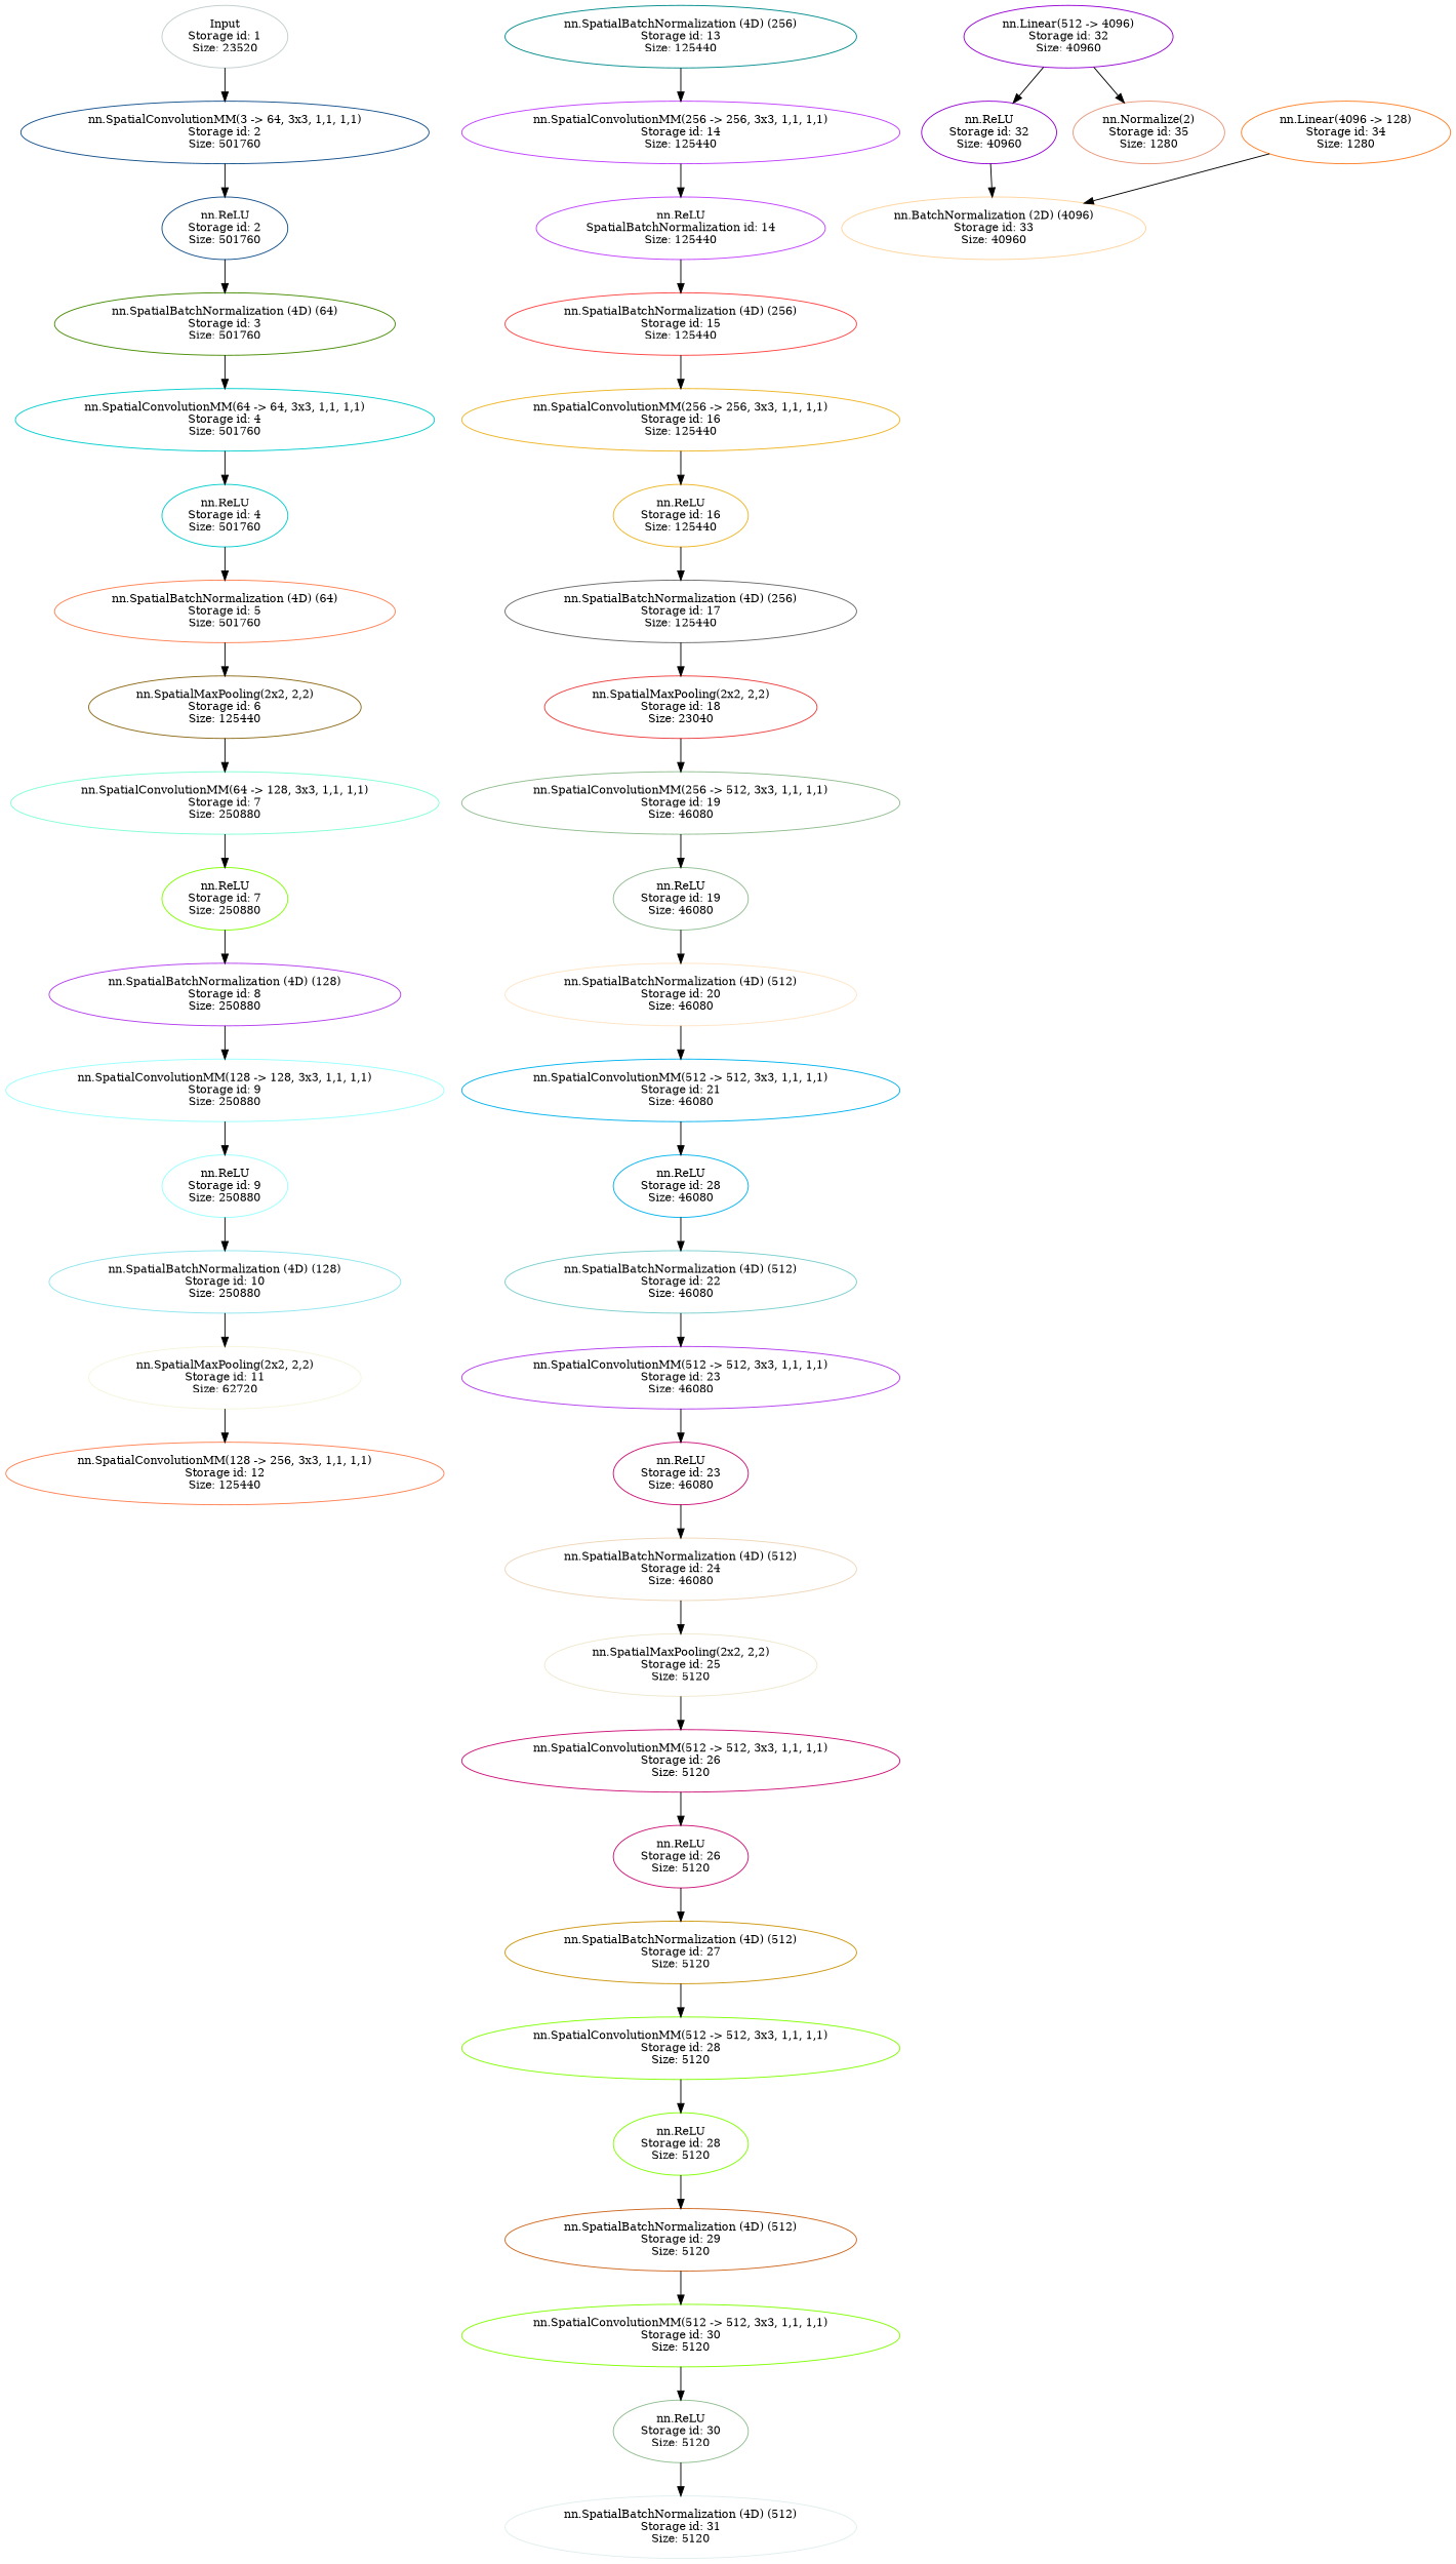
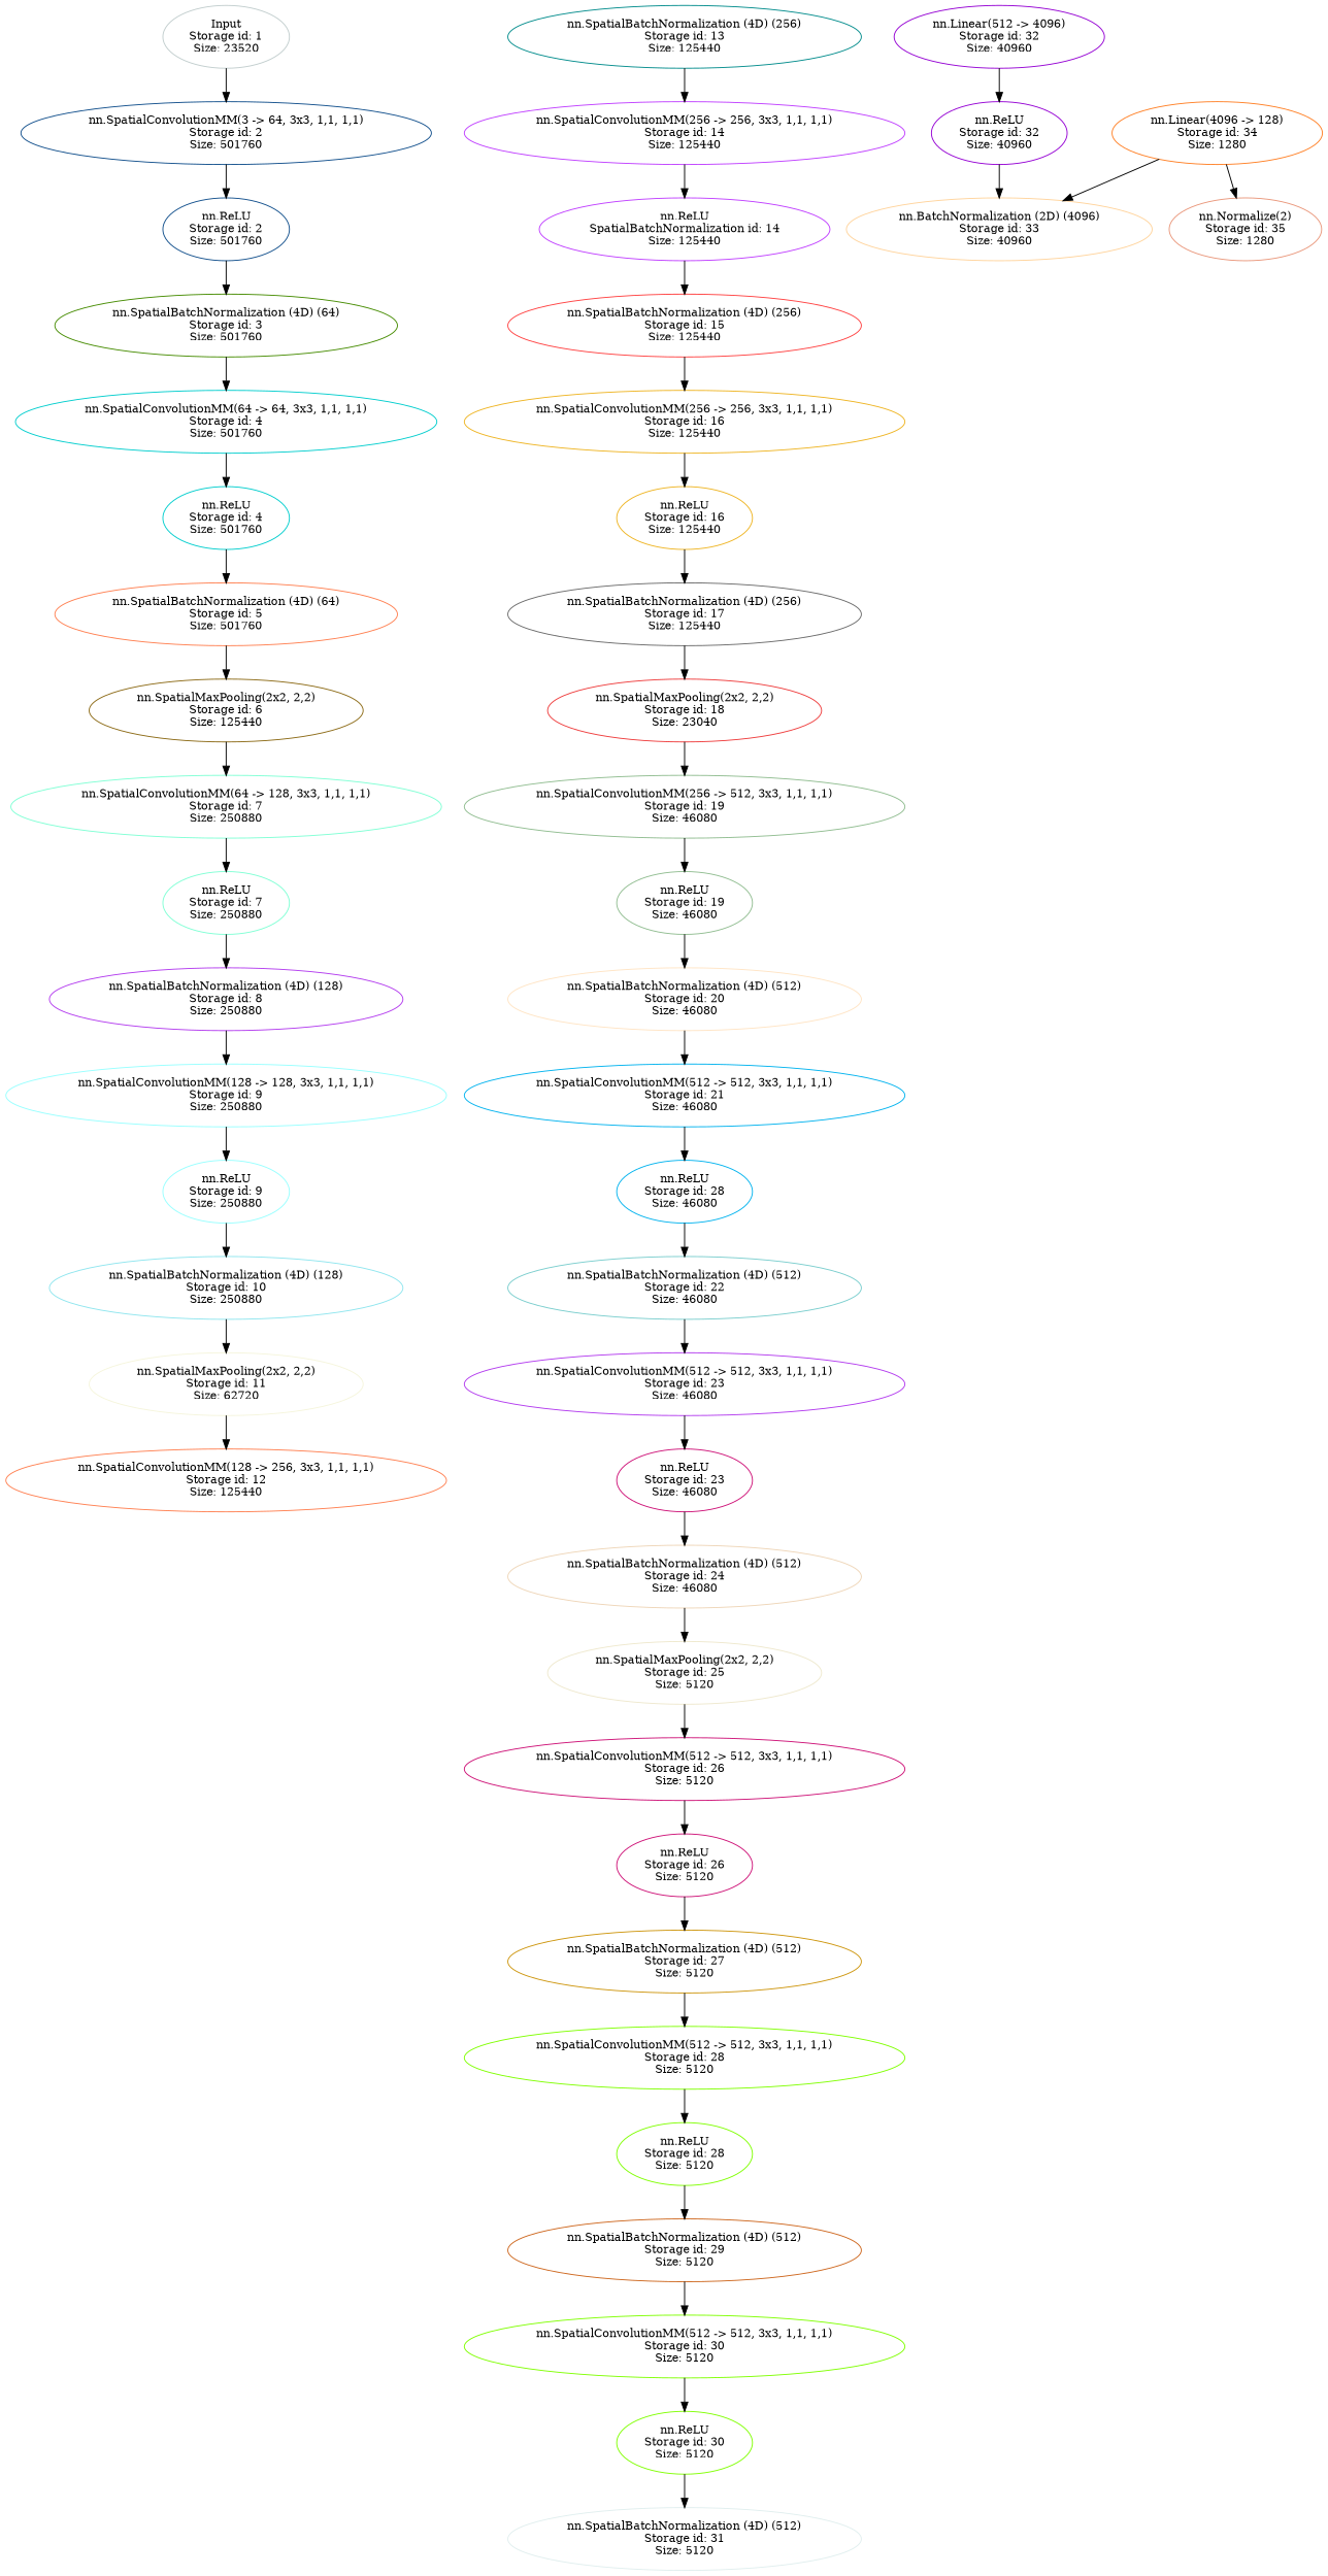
  digraph {
    node [color=deeppink3 fontsize=12 shape=ellipse style=solid]
    n1 [color=azure3 height=0.92317 label="Input\nStorage id: 1\nSize: 23520" width=1.5124]
    n2 [color=dodgerblue4 height=0.92317 label="nn.SpatialConvolutionMM(3 -> 64, 3x3, 1,1, 1,1)\nStorage id: 2\nSize: 501760" width=4.9497]
    n3 [color=dodgerblue4 height=0.92317 label="nn.ReLU\nStorage id: 2\nSize: 501760" width=1.5517]
    n4 [color=chartreuse4 height=0.92317 label="nn.SpatialBatchNormalization (4D) (64)\nStorage id: 3\nSize: 501760" width=4.0659]
    n5 [color=cyan3 height=0.92317 label="nn.SpatialConvolutionMM(64 -> 64, 3x3, 1,1, 1,1)\nStorage id: 4\nSize: 501760" width=5.0676]
    n6 [color=cyan3 height=0.92317 label="nn.ReLU\nStorage id: 4\nSize: 501760" width=1.5517]
    n7 [color=coral height=0.92317 label="nn.SpatialBatchNormalization (4D) (64)\nStorage id: 5\nSize: 501760" width=4.0659]
    n8 [color=goldenrod4 height=0.92317 label="nn.SpatialMaxPooling(2x2, 2,2)\nStorage id: 6\nSize: 125440" width=3.3195]
    n9 [color=aquamarine height=0.92317 label="nn.SpatialConvolutionMM(64 -> 128, 3x3, 1,1, 1,1)\nStorage id: 7\nSize: 250880" width=5.1854]
-   n10 [color=chartreuse1 height=0.92317 label="nn.ReLU\nStorage id: 7\nSize: 250880" width=1.5517]
+   n10 [color=aquamarine height=0.92317 label="nn.ReLU\nStorage id: 7\nSize: 250880" width=1.5517]
    n11 [color=darkorchid2 height=0.92317 label="nn.SpatialBatchNormalization (4D) (128)\nStorage id: 8\nSize: 250880" width=4.1837]
    n12 [color=darkslategray1 height=0.92317 label="nn.SpatialConvolutionMM(128 -> 128, 3x3, 1,1, 1,1)\nStorage id: 9\nSize: 250880" width=5.3033]
    n13 [color=darkslategray1 height=0.92317 label="nn.ReLU\nStorage id: 9\nSize: 250880" width=1.5517]
    n14 [color=cadetblue2 height=0.92317 label="nn.SpatialBatchNormalization (4D) (128)\nStorage id: 10\nSize: 250880" width=4.1837]
    n15 [color=beige height=0.92317 label="nn.SpatialMaxPooling(2x2, 2,2)\nStorage id: 11\nSize: 62720" width=3.3195]
    n16 [color=coral height=0.92317 label="nn.SpatialConvolutionMM(128 -> 256, 3x3, 1,1, 1,1)\nStorage id: 12\nSize: 125440" width=5.3033]
    n17 [color=cyan4 height=0.92317 label="nn.SpatialBatchNormalization (4D) (256)\nStorage id: 13\nSize: 125440" width=4.1837]
    n18 [color=darkorchid1 height=0.92317 label="nn.SpatialConvolutionMM(256 -> 256, 3x3, 1,1, 1,1)\nStorage id: 14\nSize: 125440" width=5.3033]
    n19 [color=darkorchid1 height=0.92317 label="nn.ReLU\nSpatialBatchNormalization id: 14\nSize: 125440" width=1.6303]
    n20 [color=brown1 height=0.92317 label="nn.SpatialBatchNormalization (4D) (256)\nStorage id: 15\nSize: 125440" width=4.1837]
    n21 [color=goldenrod2 height=0.92317 label="nn.SpatialConvolutionMM(256 -> 256, 3x3, 1,1, 1,1)\nStorage id: 16\nSize: 125440" width=5.3033]
    n22 [color=goldenrod2 height=0.92317 label="nn.ReLU\nStorage id: 16\nSize: 125440" width=1.6303]
    n23 [color=dimgray height=0.92317 label="nn.SpatialBatchNormalization (4D) (256)\nStorage id: 17\nSize: 125440" width=4.1837]
    n24 [color=brown2 height=0.92317 label="nn.SpatialMaxPooling(2x2, 2,2)\nStorage id: 18\nSize: 23040" width=3.3195]
    n25 [color=darkseagreen height=0.92317 label="nn.SpatialConvolutionMM(256 -> 512, 3x3, 1,1, 1,1)\nStorage id: 19\nSize: 46080" width=5.3033]
    n26 [color=darkseagreen height=0.92317 label="nn.ReLU\nStorage id: 19\nSize: 46080" width=1.6303]
    n27 [color=bisque1 height=0.92317 label="nn.SpatialBatchNormalization (4D) (512)\nStorage id: 20\nSize: 46080" width=4.1837]
    n28 [color=deepskyblue2 height=0.92317 label="nn.SpatialConvolutionMM(512 -> 512, 3x3, 1,1, 1,1)\nStorage id: 21\nSize: 46080" width=5.3033]
    n29 [color=deepskyblue2 height=0.92317 label="nn.ReLU\nStorage id: 28\nSize: 46080" width=1.6303]
    n30 [color=darkslategray3 height=0.92317 label="nn.SpatialBatchNormalization (4D) (512)\nStorage id: 22\nSize: 46080" width=4.1837]
    n31 [color=darkorchid2 height=0.92317 label="nn.SpatialConvolutionMM(512 -> 512, 3x3, 1,1, 1,1)\nStorage id: 23\nSize: 46080" width=5.3033]
    n32 [height=0.92317 label="nn.ReLU\nStorage id: 23\nSize: 46080" width=1.6303]
    n33 [color=bisque2 height=0.92317 label="nn.SpatialBatchNormalization (4D) (512)\nStorage id: 24\nSize: 46080" width=4.1837]
    n34 [color=cornsilk2 height=0.92317 label="nn.SpatialMaxPooling(2x2, 2,2)\nStorage id: 25\nSize: 5120" width=3.3195]
    n35 [height=0.92317 label="nn.SpatialConvolutionMM(512 -> 512, 3x3, 1,1, 1,1)\nStorage id: 26\nSize: 5120" width=5.3033]
    n36 [height=0.92317 label="nn.ReLU\nStorage id: 26\nSize: 5120" width=1.6303]
    n37 [color=darkgoldenrod3 height=0.92317 label="nn.SpatialBatchNormalization (4D) (512)\nStorage id: 27\nSize: 5120" width=4.1837]
    n38 [color=chartreuse1 height=0.92317 label="nn.SpatialConvolutionMM(512 -> 512, 3x3, 1,1, 1,1)\nStorage id: 28\nSize: 5120" width=5.3033]
    n39 [color=chartreuse1 height=0.92317 label="nn.ReLU\nStorage id: 28\nSize: 5120" width=1.6303]
    n40 [color=chocolate3 height=0.92317 label="nn.SpatialBatchNormalization (4D) (512)\nStorage id: 29\nSize: 5120" width=4.1837]
    n41 [color=chartreuse height=0.92317 label="nn.SpatialConvolutionMM(512 -> 512, 3x3, 1,1, 1,1)\nStorage id: 30\nSize: 5120" width=5.3033]
-   n42 [color=darkseagreen height=0.92317 label="nn.ReLU\nStorage id: 30\nSize: 5120" width=1.6303]
+   n42 [color=chartreuse height=0.92317 label="nn.ReLU\nStorage id: 30\nSize: 5120" width=1.6303]
    n43 [color=azure2 height=0.92317 label="nn.SpatialBatchNormalization (4D) (512)\nStorage id: 31\nSize: 5120" width=4.1837]
    n44 [color=darkviolet height=0.92317 label="nn.Linear(512 -> 4096)\nStorage id: 32\nSize: 40960" width=2.5142]
    n45 [color=darkviolet height=0.92317 label="nn.ReLU\nStorage id: 32\nSize: 40960" width=1.6303]
    n46 [color=burlywood1 height=0.92317 label="nn.BatchNormalization (2D) (4096)\nStorage id: 33\nSize: 40960" width=3.673]
    n47 [color=chocolate1 height=0.92317 label="nn.Linear(4096 -> 128)\nStorage id: 34\nSize: 1280" width=2.5142]
    n48 [color=darksalmon height=0.92317 label="nn.Normalize(2)\nStorage id: 35\nSize: 1280" width=1.866]
    n1 -> n2
    n2 -> n3
    n3 -> n4
    n4 -> n5
    n5 -> n6
    n6 -> n7
    n7 -> n8
    n8 -> n9
    n9 -> n10
    n10 -> n11
    n11 -> n12
    n12 -> n13
    n13 -> n14
    n14 -> n15
    n15 -> n16
    n17 -> n18
    n18 -> n19
    n19 -> n20
    n20 -> n21
    n21 -> n22
    n22 -> n23
    n23 -> n24
    n24 -> n25
    n25 -> n26
    n26 -> n27
    n27 -> n28
    n28 -> n29
    n29 -> n30
    n30 -> n31
    n31 -> n32
    n32 -> n33
    n33 -> n34
    n34 -> n35
    n35 -> n36
    n36 -> n37
    n37 -> n38
    n38 -> n39
    n39 -> n40
    n40 -> n41
    n41 -> n42
    n42 -> n43
    n44 -> n45
    n45 -> n46
    n47 -> n46
-   n44 -> n48
+   n47 -> n48
  }
